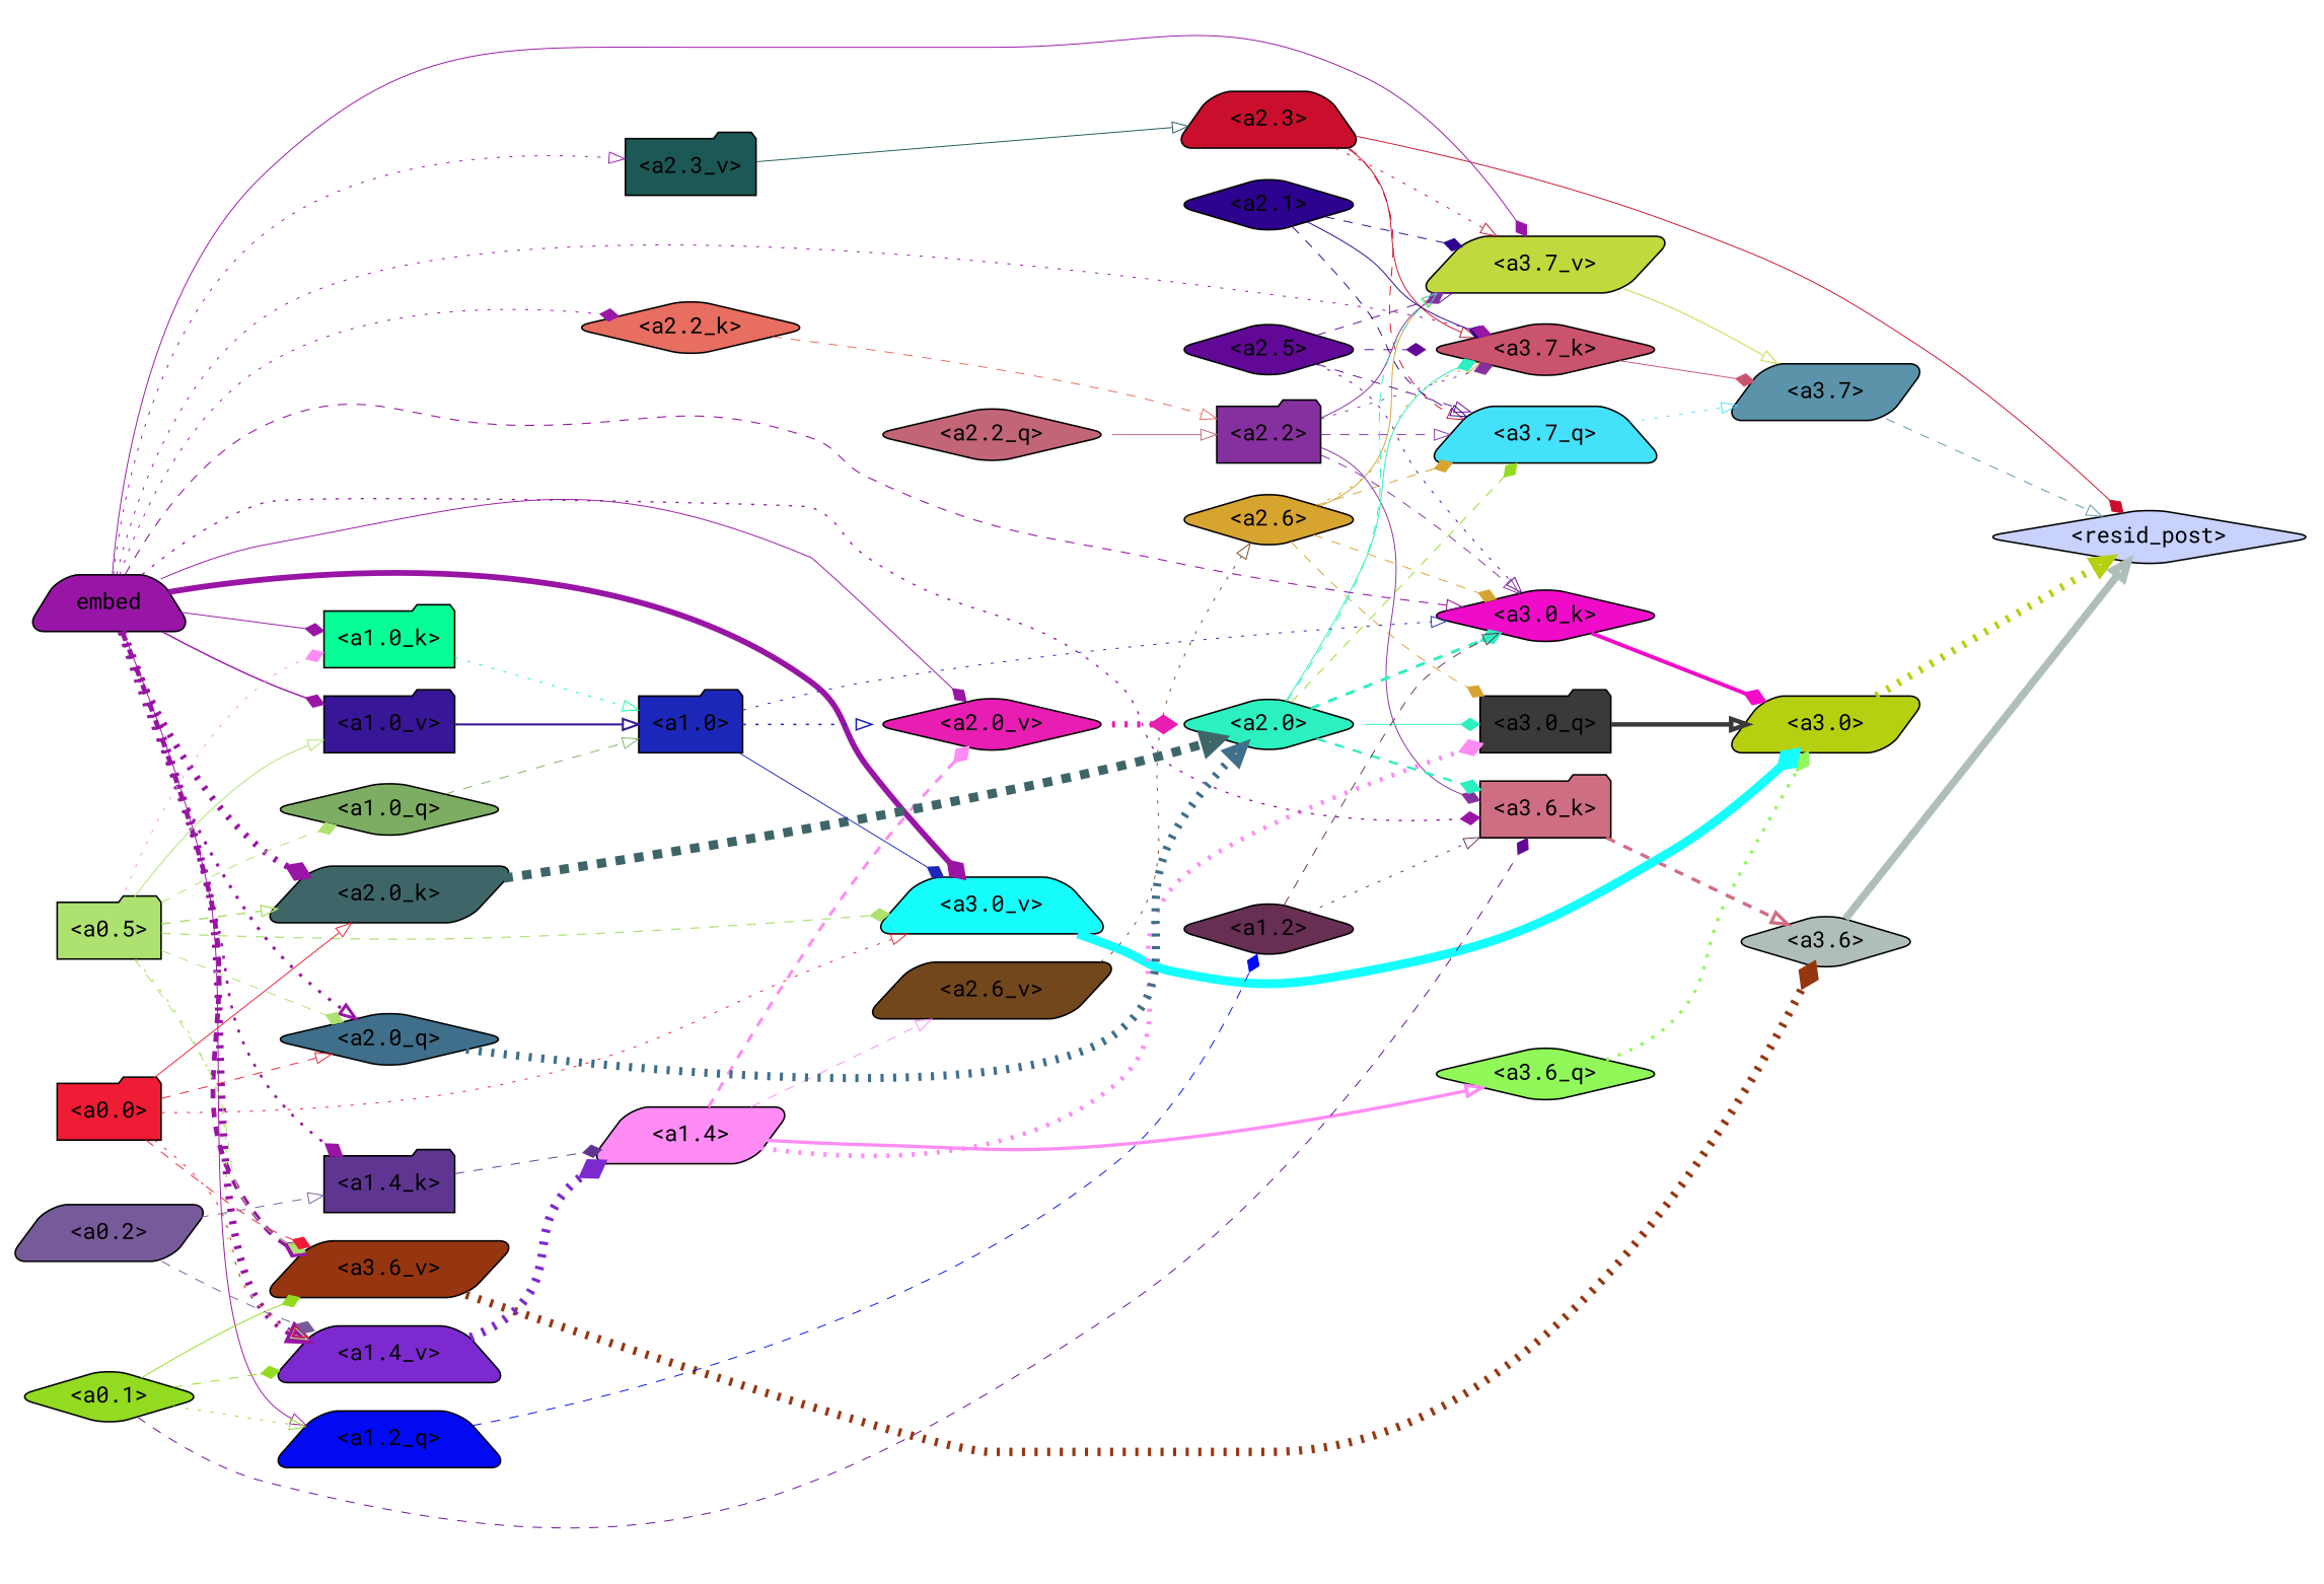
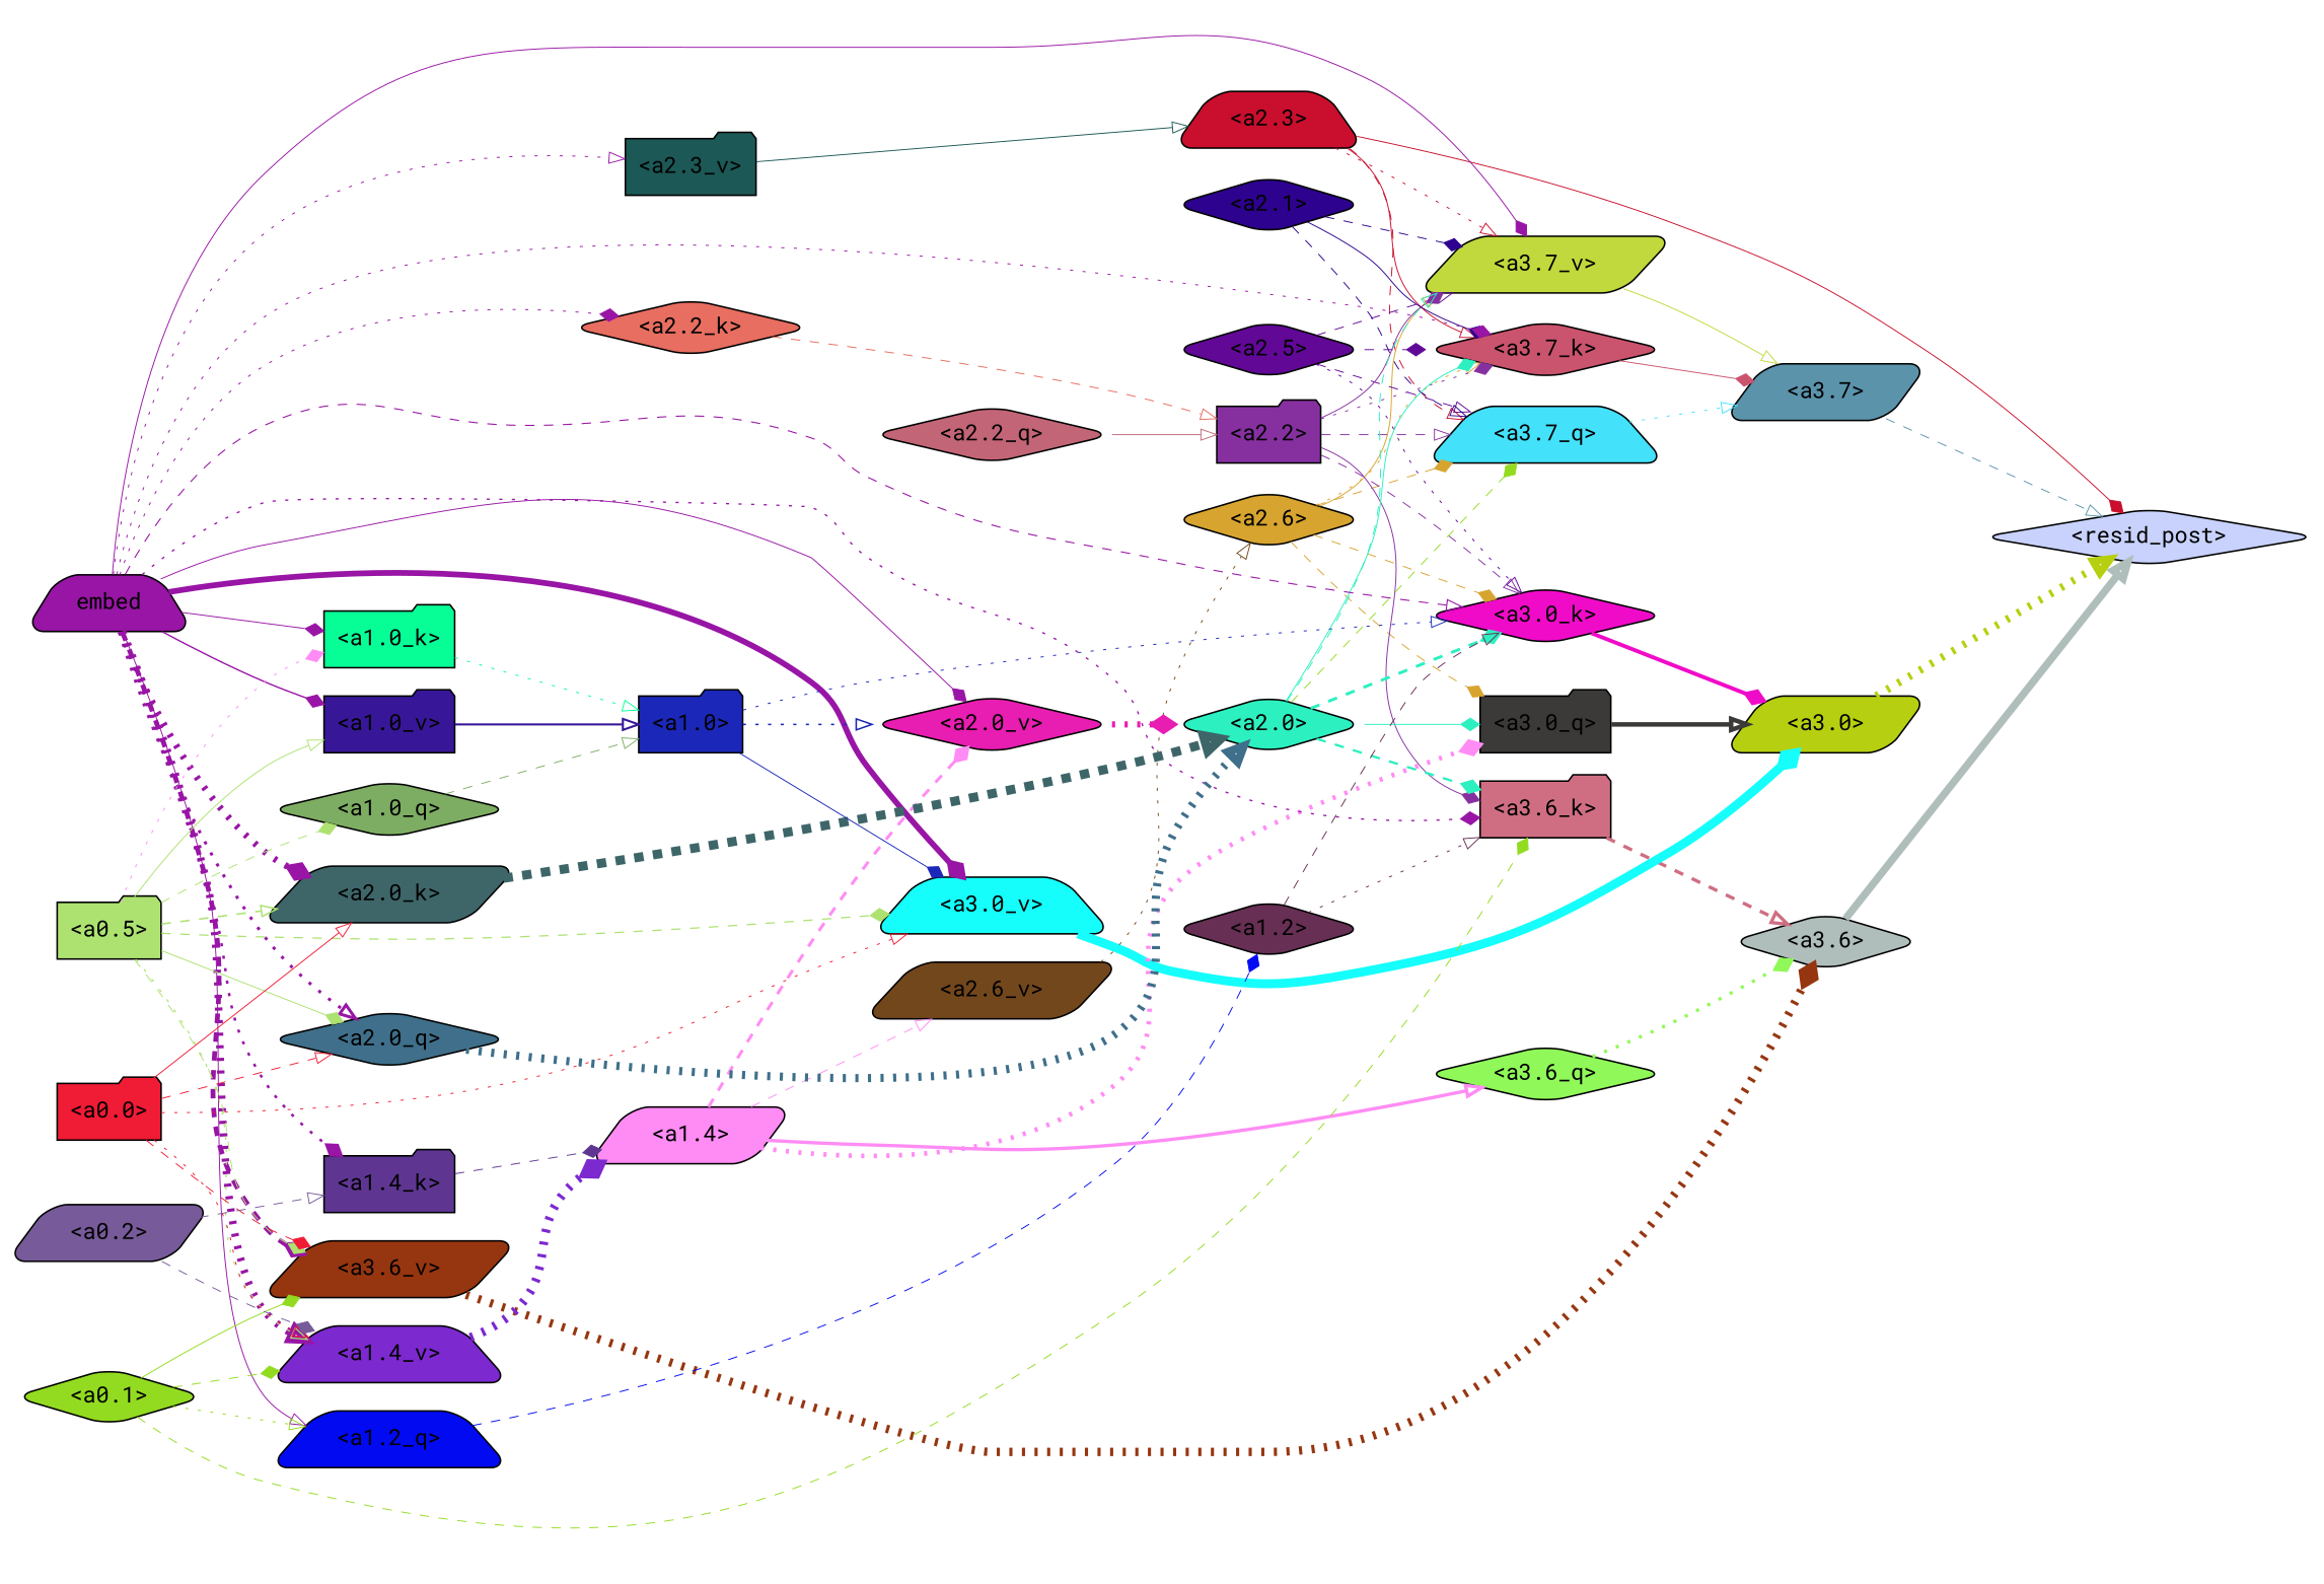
  strict digraph {
    fontname="Roboto Mono"
    rankdir=LR
    splines=true
    node [color=black fontname="Roboto Mono" shape=diamond style="filled, rounded"]
    edge [arrowhead=onormal color="#9815a5" fontname="Roboto Mono" penwidth=0.6 style=dashed]
    "<a3.7>" [fillcolor="#5b93ab" shape=parallelogram]
    "<resid_post>" [fillcolor="#c8d2fc"]
    "<a3.6>" [fillcolor="#afbebb"]
    "<a3.0>" [fillcolor="#b6cf10" shape=parallelogram]
    "<a2.3>" [fillcolor="#c90f2d" shape=trapezium]
    "<a3.7_q>" [fillcolor="#44e1fb" shape=trapezium]
    "<a3.7_k>" [fillcolor="#ca536e"]
    "<a3.7_v>" [fillcolor="#c1d93c" shape=parallelogram]
    "<a3.6_q>" [fillcolor="#90f959"]
    "<a3.0_q>" [fillcolor="#3b3a39" shape=folder]
    "<a3.6_k>" [fillcolor="#cf6e82" shape=folder]
    "<a3.0_k>" [fillcolor="#f00bc9"]
    "<a3.6_v>" [fillcolor="#963610" shape=parallelogram]
    "<a3.0_v>" [fillcolor="#15fefb" shape=trapezium]
    "<a2.6>" [fillcolor="#d7a42f"]
    "<a2.5>" [fillcolor="#610897"]
    "<a2.2>" [fillcolor="#8630a0" shape=folder]
    "<a2.1>" [fillcolor="#2d028e"]
    "<a2.0>" [fillcolor="#2cf0c0"]
    "<a1.4>" [fillcolor="#ff8cf4" shape=parallelogram]
    "<a2.6_v>" [fillcolor="#73471c" shape=parallelogram]
    "<a2.0_v>" [fillcolor="#e81db1"]
    embed [fillcolor="#9815a5" shape=trapezium]
    "<a2.0_q>" [fillcolor="#3f6f8a"]
    "<a2.2_k>" [fillcolor="#e76e60"]
    "<a2.0_k>" [fillcolor="#3e6669" shape=parallelogram]
    "<a2.3_v>" [fillcolor="#1c5856" shape=folder]
    "<a1.2_q>" [fillcolor="#010af1" shape=trapezium]
    "<a1.4_k>" [fillcolor="#5e3692" shape=folder]
    "<a1.0_k>" [fillcolor="#07fe97" shape=folder]
    "<a1.4_v>" [fillcolor="#7c29d0" shape=trapezium]
    "<a1.0_v>" [fillcolor="#371797" shape=folder]
    "<a1.2>" [fillcolor="#672f53"]
    "<a1.0>" [fillcolor="#1b27b8" shape=folder]
    "<a0.1>" [fillcolor="#93db21"]
    "<a0.5>" [fillcolor="#ade271" shape=folder]
    "<a1.0_q>" [fillcolor="#7dad62"]
    "<a0.0>" [fillcolor="#f01b34" shape=folder]
    "<a2.2_q>" [fillcolor="#c26577"]
    "<a0.2>" [fillcolor="#775a99" shape=parallelogram]
    "<a3.7>" -> "<resid_post>" [color="#5b93ab"]
    "<a3.6>" -> "<resid_post>" [color="#afbebb" penwidth=4.7534414529800415 style=solid]
    "<a3.0>" -> "<resid_post>" [color="#b6cf10" penwidth=4.898576855659485 style=dotted]
    "<a2.3>" -> "<resid_post>" [arrowhead=diamond color="#c90f2d" style=solid]
    "<a2.3>" -> "<a3.7_q>" [color="#c90f2d"]
    "<a2.3>" -> "<a3.7_k>" [color="#c90f2d" style=solid]
    "<a2.3>" -> "<a3.7_v>" [color="#c90f2d" style=dotted]
    "<a3.7_q>" -> "<a3.7>" [color="#44e1fb" style=dotted]
    "<a3.7_k>" -> "<a3.7>" [arrowhead=diamond color="#ca536e" style=solid]
    "<a3.7_v>" -> "<a3.7>" [color="#c1d93c" style=solid]
-   "<a3.6_q>" -> "<a3.0>" [arrowhead=diamond color="#90f959" penwidth=2.160832464694977 style=dotted]
+   "<a3.6_q>" -> "<a3.6>" [arrowhead=diamond color="#90f959" penwidth=2.160832464694977 style=dotted]
    "<a3.0_q>" -> "<a3.0>" [color="#3b3a39" penwidth=2.870753765106201 style=solid]
    "<a3.6_k>" -> "<a3.6>" [color="#cf6e82" penwidth=2.13908451795578]
    "<a3.0_k>" -> "<a3.0>" [arrowhead=diamond color="#f00bc9" penwidth=2.520303964614868 style=solid]
    "<a3.6_v>" -> "<a3.6>" [arrowhead=diamond color="#963610" penwidth=5.297133803367615 style=dotted]
    "<a3.0_v>" -> "<a3.0>" [arrowhead=diamond color="#15fefb" penwidth=5.680712580680847 style=solid]
    "<a2.6>" -> "<a3.7_q>" [arrowhead=diamond color="#d7a42f"]
    "<a2.6>" -> "<a3.7_k>" [color="#d7a42f" style=dotted]
    "<a2.6>" -> "<a3.7_v>" [color="#d7a42f" style=solid]
    "<a2.6>" -> "<a3.0_q>" [arrowhead=diamond color="#d7a42f"]
    "<a2.6>" -> "<a3.0_k>" [arrowhead=diamond color="#d7a42f"]
    "<a2.5>" -> "<a3.7_q>" [color="#610897"]
    "<a2.5>" -> "<a3.7_k>" [arrowhead=diamond color="#610897"]
    "<a2.5>" -> "<a3.7_v>" [color="#610897"]
    "<a2.5>" -> "<a3.0_k>" [color="#610897" style=dotted]
    "<a2.2>" -> "<a3.7_q>" [color="#8630a0"]
    "<a2.2>" -> "<a3.7_k>" [arrowhead=diamond color="#8630a0" style=dotted]
    "<a2.2>" -> "<a3.7_v>" [arrowhead=diamond color="#8630a0" style=solid]
    "<a2.2>" -> "<a3.6_k>" [arrowhead=diamond color="#8630a0" style=solid]
    "<a2.2>" -> "<a3.0_k>" [color="#8630a0"]
    "<a2.1>" -> "<a3.7_q>" [color="#2d028e"]
    "<a2.1>" -> "<a3.7_k>" [arrowhead=diamond color="#2d028e" style=solid]
    "<a2.1>" -> "<a3.7_v>" [arrowhead=diamond color="#2d028e"]
    "<a2.0>" -> "<a3.7_q>" [arrowhead=diamond color="#93db21"]
    "<a2.0>" -> "<a3.7_k>" [arrowhead=diamond color="#2cf0c0" style=solid]
    "<a2.0>" -> "<a3.7_v>" [color="#2cf0c0"]
    "<a2.0>" -> "<a3.0_q>" [arrowhead=diamond color="#2cf0c0" style=solid]
    "<a2.0>" -> "<a3.6_k>" [arrowhead=diamond color="#2cf0c0" penwidth=1.4784413101151586]
    "<a2.0>" -> "<a3.0_k>" [arrowhead=diamond color="#2cf0c0" penwidth=1.8858084231615067]
    "<a1.4>" -> "<a3.6_q>" [color="#ff8cf4" penwidth=2.149975523352623 style=solid]
    "<a1.4>" -> "<a3.0_q>" [arrowhead=diamond color="#ff8cf4" penwidth=3.0018038749694824 style=dotted]
    "<a1.4>" -> "<a2.6_v>" [color="#ff8cf4"]
    "<a1.4>" -> "<a2.0_v>" [arrowhead=diamond color="#ff8cf4" penwidth=1.925402581691742]
    "<a2.6_v>" -> "<a2.6>" [color="#73471c" style=dotted]
    "<a2.0_v>" -> "<a2.0>" [arrowhead=diamond color="#e81db1" penwidth=3.9731863737106323 style=dotted]
    embed -> "<a3.7_k>" [arrowhead=diamond style=dotted]
    embed -> "<a3.7_v>" [arrowhead=diamond style=solid]
    embed -> "<a3.6_k>" [arrowhead=diamond penwidth=0.8552796393632889 style=dotted]
    embed -> "<a3.0_k>" [penwidth=0.691851794719696]
    embed -> "<a3.6_v>" [arrowhead=diamond penwidth=3.067279100418091]
    embed -> "<a3.0_v>" [arrowhead=diamond penwidth=3.6927278637886047 style=solid]
    embed -> "<a2.0_v>" [arrowhead=diamond style=solid]
    embed -> "<a2.0_q>" [penwidth=1.944248914718628 style=dotted]
    embed -> "<a2.2_k>" [arrowhead=diamond style=dotted]
    embed -> "<a2.0_k>" [arrowhead=diamond penwidth=4.198909968137741 style=dotted]
    embed -> "<a2.3_v>" [style=dotted]
    embed -> "<a1.2_q>" [style=solid]
    embed -> "<a1.4_k>" [arrowhead=diamond penwidth=1.6299549341201782 style=dotted]
    embed -> "<a1.0_k>" [arrowhead=diamond style=solid]
    embed -> "<a1.4_v>" [penwidth=4.780120432376862 style=dotted]
    embed -> "<a1.0_v>" [arrowhead=diamond penwidth=0.8886437299661338 style=solid]
    "<a2.0_q>" -> "<a2.0>" [color="#3f6f8a" penwidth=5.1847569942474365 style=dotted]
    "<a2.2_k>" -> "<a2.2>" [color="#e76e60" penwidth=0.6149471998214722]
    "<a2.0_k>" -> "<a2.0>" [color="#3e6669" penwidth=5.773491740226746]
    "<a2.3_v>" -> "<a2.3>" [color="#1c5856" style=solid]
    "<a1.2_q>" -> "<a1.2>" [arrowhead=diamond color="#010af1"]
    "<a1.4_k>" -> "<a1.4>" [arrowhead=diamond color="#5e3692"]
    "<a1.0_k>" -> "<a1.0>" [color="#07fe97" style=dotted]
    "<a1.4_v>" -> "<a1.4>" [arrowhead=diamond color="#7c29d0" penwidth=5.565408229827881 style=dotted]
    "<a1.0_v>" -> "<a1.0>" [color="#371797" penwidth=1.3358666002750397 style=solid]
    "<a1.2>" -> "<a3.6_k>" [color="#672f53" style=dotted]
    "<a1.2>" -> "<a3.0_k>" [color="#672f53"]
    "<a1.0>" -> "<a3.0_k>" [color="#1b27b8" style=dotted]
    "<a1.0>" -> "<a3.0_v>" [arrowhead=diamond color="#1b27b8" style=solid]
    "<a1.0>" -> "<a2.0_v>" [color="#1b27b8" penwidth=0.9920598268508911 style=dotted]
-   "<a0.1>" -> "<a3.6_k>" [arrowhead=diamond color="#610897"]
+   "<a0.1>" -> "<a3.6_k>" [arrowhead=diamond color="#93db21"]
    "<a0.1>" -> "<a3.6_v>" [arrowhead=diamond color="#93db21" style=solid]
    "<a0.1>" -> "<a1.2_q>" [color="#93db21" style=dotted]
    "<a0.1>" -> "<a1.4_v>" [arrowhead=diamond color="#93db21"]
    "<a0.5>" -> "<a3.6_v>" [arrowhead=diamond color="#ade271"]
    "<a0.5>" -> "<a3.0_v>" [arrowhead=diamond color="#ade271" penwidth=0.8028683364391327]
-   "<a0.5>" -> "<a2.0_q>" [arrowhead=diamond color="#ade271"]
+   "<a0.5>" -> "<a2.0_q>" [arrowhead=diamond color="#ade271" style=solid]
    "<a0.5>" -> "<a2.0_k>" [color="#ade271" penwidth=0.9883035719394684]
    "<a0.5>" -> "<a1.0_k>" [arrowhead=diamond color="#ff8cf4" style=dotted]
    "<a0.5>" -> "<a1.4_v>" [color="#ade271" penwidth=0.7686666250228882 style=dotted]
    "<a0.5>" -> "<a1.0_v>" [color="#ade271" style=solid]
    "<a0.5>" -> "<a1.0_q>" [arrowhead=diamond color="#ade271"]
    "<a1.0_q>" -> "<a1.0>" [color="#7dad62"]
    "<a0.0>" -> "<a3.6_v>" [arrowhead=diamond color="#f01b34"]
    "<a0.0>" -> "<a3.0_v>" [color="#f01b34" style=dotted]
    "<a0.0>" -> "<a2.0_q>" [color="#f01b34"]
    "<a0.0>" -> "<a2.0_k>" [color="#f01b34" style=solid]
    "<a0.0>" -> "<a1.4_v>" [color="#f01b34" style=dotted]
    "<a2.2_q>" -> "<a2.2>" [color="#c26577" style=solid]
    "<a0.2>" -> "<a1.4_k>" [color="#775a99"]
    "<a0.2>" -> "<a1.4_v>" [arrowhead=diamond color="#775a99"]
  }
